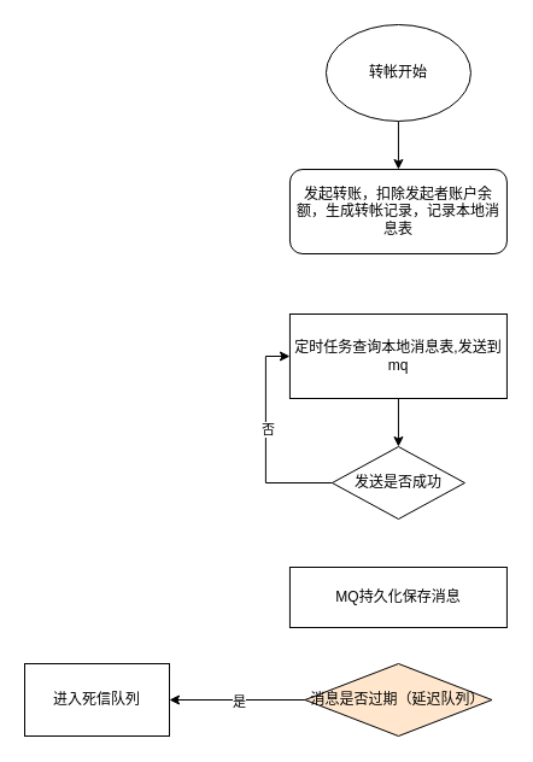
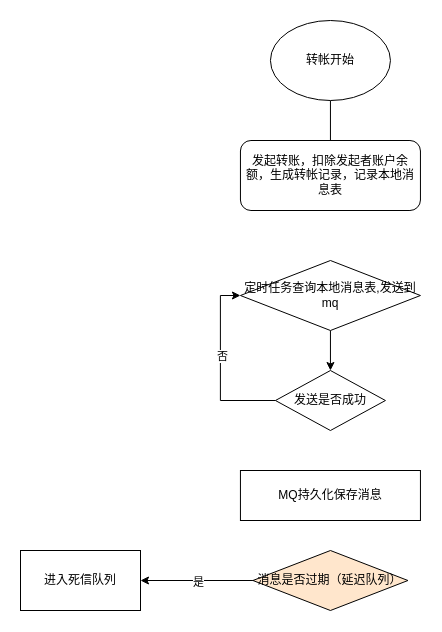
  <mxCell id="0" />
  <mxCell id="1" parent="0" />
- <mxCell id="2" style="edgeStyle=orthogonalEdgeStyle;rounded=0;orthogonalLoop=1;jettySize=auto;html=1;entryX=0.5;entryY=0;entryDx=0;entryDy=0;" parent="1" source="3" target="4" edge="1"><mxGeometry relative="1" as="geometry" /></mxCell>
+ <mxCell id="2" style="edgeStyle=orthogonalEdgeStyle;rounded=0;orthogonalLoop=1;jettySize=auto;html=1;entryX=0.5;entryY=0;entryDx=0;entryDy=0;endArrow=none;" parent="1" source="3" target="4" edge="1"><mxGeometry relative="1" as="geometry" /></mxCell>
  <mxCell id="3" value="转帐开始" style="ellipse;whiteSpace=wrap;html=1;" parent="1" vertex="1"><mxGeometry x="269.94" y="20" width="120" height="80" as="geometry" /></mxCell>
  <mxCell id="4" value="发起转账，扣除发起者账户余额，生成转帐记录，记录本地消息表" style="whiteSpace=wrap;html=1;rounded=1;" parent="1" vertex="1"><mxGeometry x="239.94" y="140" width="180" height="70" as="geometry" /></mxCell>
  <mxCell id="5" style="edgeStyle=orthogonalEdgeStyle;rounded=0;orthogonalLoop=1;jettySize=auto;html=1;" edge="1" parent="1" source="6" target="9"><mxGeometry relative="1" as="geometry" /></mxCell>
- <mxCell id="6" value="定时任务查询本地消息表,发送到mq" style="rounded=0;whiteSpace=wrap;html=1;" parent="1" vertex="1"><mxGeometry x="239.94" y="260" width="180" height="70" as="geometry" /></mxCell>
+ <mxCell id="6" value="定时任务查询本地消息表,发送到mq" style="rhombus;whiteSpace=wrap;html=1;" parent="1" vertex="1"><mxGeometry x="239.94" y="260" width="180" height="70" as="geometry" /></mxCell>
  <mxCell id="7" style="edgeStyle=orthogonalEdgeStyle;rounded=0;orthogonalLoop=1;jettySize=auto;html=1;exitX=0;exitY=0.5;exitDx=0;exitDy=0;entryX=0;entryY=0.5;entryDx=0;entryDy=0;" edge="1" parent="1" source="9" target="6"><mxGeometry relative="1" as="geometry" /></mxCell>
  <mxCell id="8" value="否" style="edgeLabel;html=1;align=center;verticalAlign=middle;resizable=0;points=[];" vertex="1" connectable="0" parent="7"><mxGeometry x="0.112" y="-2" relative="1" as="geometry"><mxPoint as="offset" /></mxGeometry></mxCell>
  <mxCell id="9" value="发送是否成功" style="rhombus;whiteSpace=wrap;html=1;" vertex="1" parent="1"><mxGeometry x="274.94" y="370" width="110" height="60" as="geometry" /></mxCell>
  <mxCell id="10" value="MQ持久化保存消息" style="rounded=0;whiteSpace=wrap;html=1;" vertex="1" parent="1"><mxGeometry x="239.94" y="470" width="180" height="50" as="geometry" /></mxCell>
  <mxCell id="11" style="edgeStyle=orthogonalEdgeStyle;rounded=0;orthogonalLoop=1;jettySize=auto;html=1;exitX=0;exitY=0.5;exitDx=0;exitDy=0;" edge="1" parent="1" source="13" target="14"><mxGeometry relative="1" as="geometry" /></mxCell>
  <mxCell id="12" value="是" style="edgeLabel;html=1;align=center;verticalAlign=middle;resizable=0;points=[];" vertex="1" connectable="0" parent="11"><mxGeometry x="-0.016" y="1" relative="1" as="geometry"><mxPoint as="offset" /></mxGeometry></mxCell>
  <mxCell id="13" value="消息是否过期（延迟队列）" style="rhombus;whiteSpace=wrap;html=1;fillColor=#ffe6cc;" vertex="1" parent="1"><mxGeometry x="252.44" y="550" width="155" height="60" as="geometry" /></mxCell>
  <mxCell id="14" value="进入死信队列" style="rounded=0;whiteSpace=wrap;html=1;" vertex="1" parent="1"><mxGeometry x="20" y="550" width="120" height="60" as="geometry" /></mxCell>
